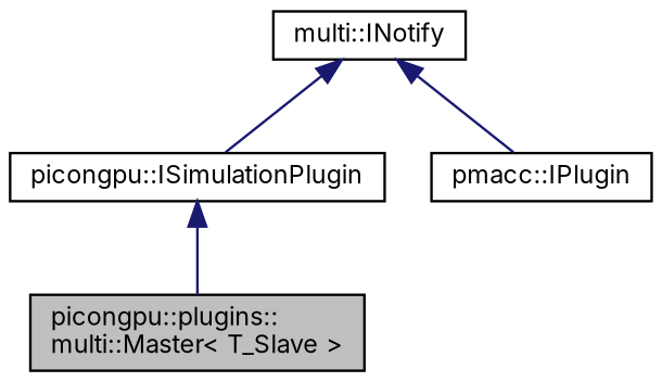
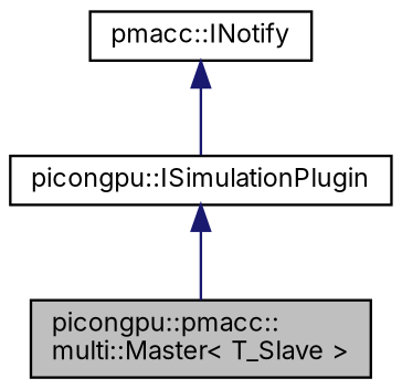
  digraph {
    fontname=Inter
    node [color=black fillcolor=white fontname=Inter fontsize=10 shape=record style=filled]
    edge [color=midnightblue dir=back fontname=Inter fontsize=10 labelfontname=Helvetica labelfontsize=10 style=solid]
-   n1 [fillcolor=grey75 fontcolor=black height=0.2 label="picongpu::plugins::\lmulti::Master\< T_Slave \>" width=0.4]
+   n1 [fillcolor=grey75 fontcolor=black height=0.2 label="picongpu::pmacc::\lmulti::Master\< T_Slave \>" width=0.4]
    n2 [height=0.2 label="picongpu::ISimulationPlugin" width=0.4]
-   n3 [height=0.2 label="pmacc::IPlugin" width=0.4]
-   n4 [height=0.2 label="multi::INotify" width=0.4]
+   n4 [height=0.2 label="pmacc::INotify" width=0.4]
    n2 -> n1
    n4 -> n2
-   n4 -> n3
  }
